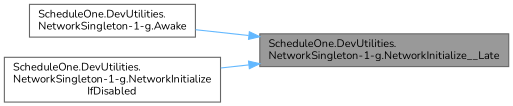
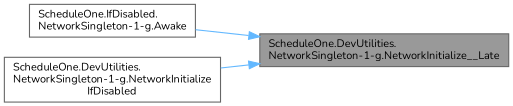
  digraph {
    rankdir=RL
    fontname=Nunito
    node [color=grey40 fillcolor=white fontname=Nunito fontsize=10 shape=box style=filled]
    edge [color=steelblue1 dir=back fontname=Nunito fontsize=10 labelfontname=Helvetica labelfontsize=10 style=solid]
    n1 [color=gray40 fillcolor=grey60 fontcolor=black height=0.2 label="ScheduleOne.DevUtilities.\lNetworkSingleton-1-g.NetworkInitialize__Late" width=0.4]
-   n2 [height=0.2 label="ScheduleOne.DevUtilities.\lNetworkSingleton-1-g.Awake" width=0.4]
+   n2 [height=0.2 label="ScheduleOne.IfDisabled.\lNetworkSingleton-1-g.Awake" width=0.4]
    n3 [height=0.2 label="ScheduleOne.DevUtilities.\lNetworkSingleton-1-g.NetworkInitialize\lIfDisabled" width=0.4]
    n1 -> n2
    n1 -> n3
  }
